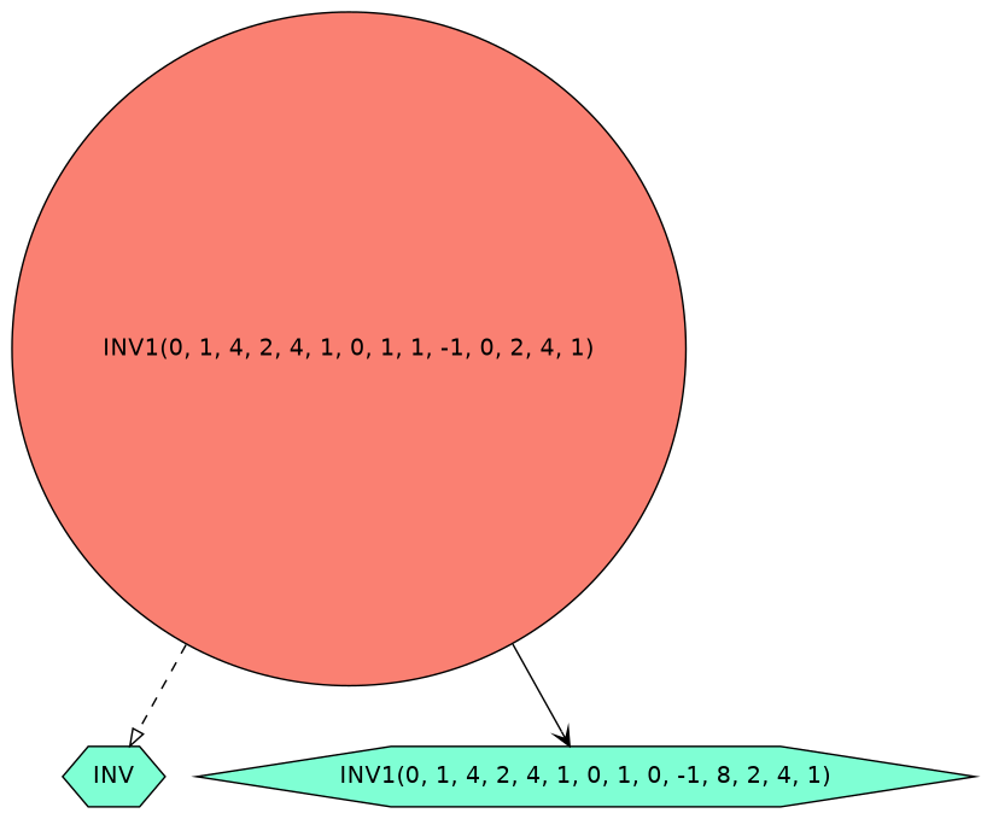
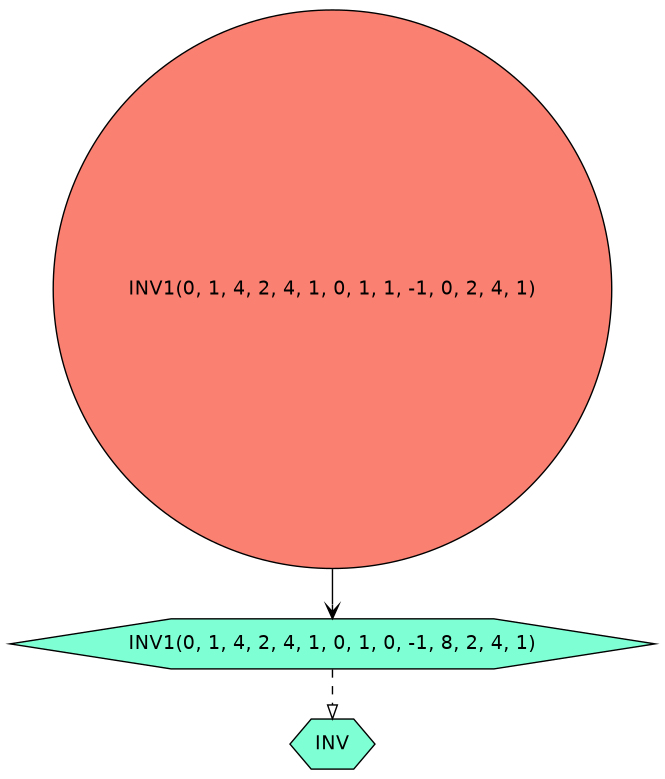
  digraph {
    fontname="DejaVu Sans"
    node [fillcolor=aquamarine fontname="DejaVu Sans" shape=hexagon style=filled]
    edge [fontname="DejaVu Sans"]
    n1 [label=INV]
    n2 [label="INV1(0, 1, 4, 2, 4, 1, 0, 1, 0, -1, 8, 2, 4, 1)"]
    n3 [fillcolor=salmon label="INV1(0, 1, 4, 2, 4, 1, 0, 1, 1, -1, 0, 2, 4, 1)" shape=circle]
-   n3 -> n1 [arrowhead=onormal style=dashed]
+   n2 -> n1 [arrowhead=onormal style=dashed]
    n3 -> n2 [arrowhead=vee style=solid]
  }
